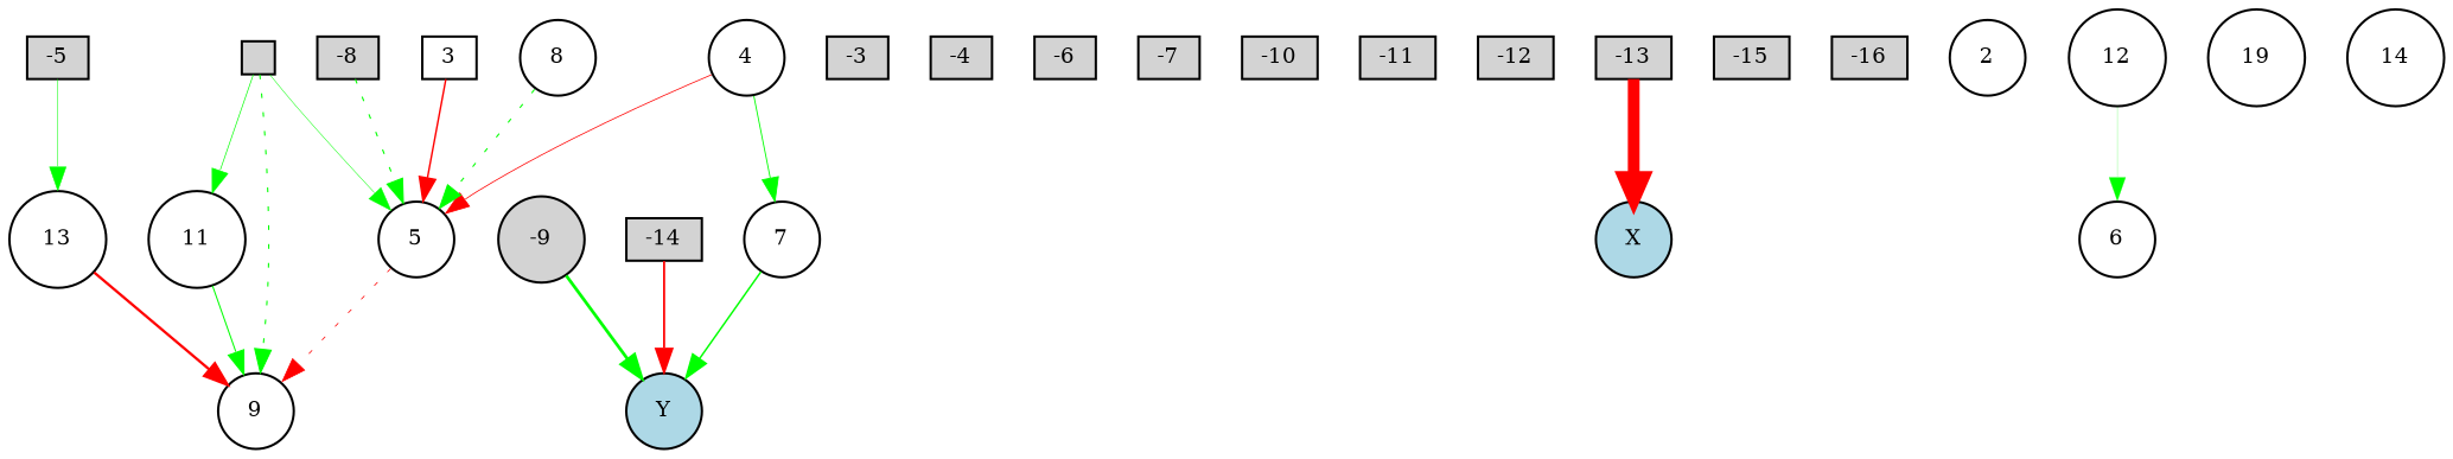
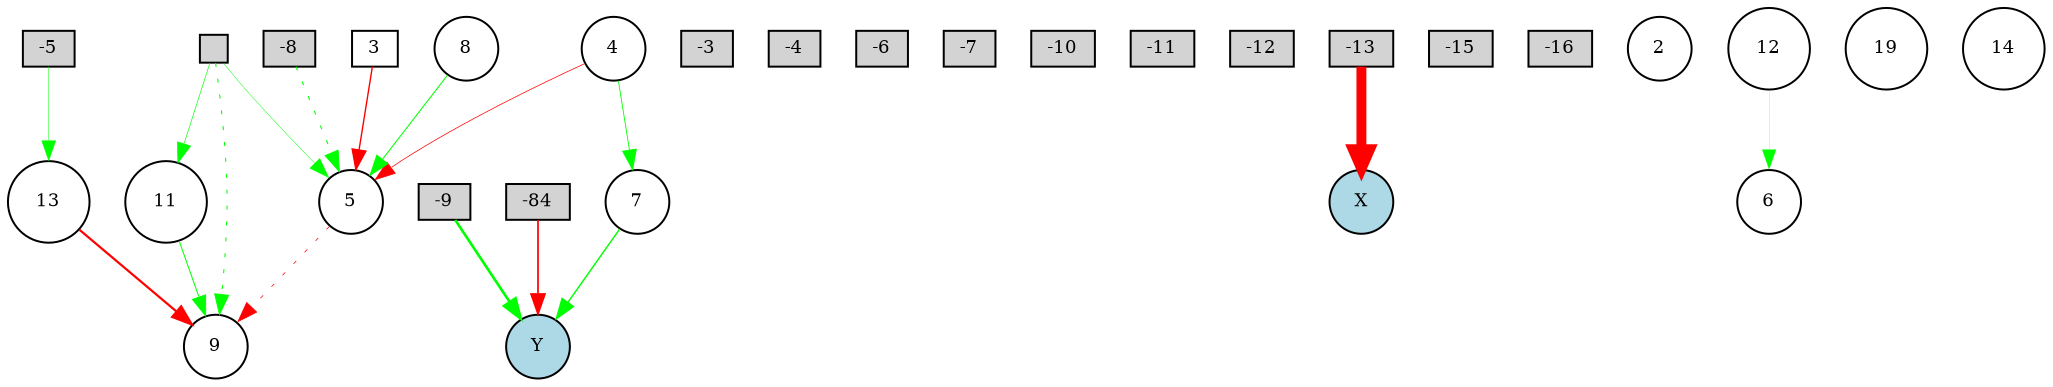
  digraph {
    node [fillcolor=lightgray fontsize=9 shape=box style=filled]
    edge [color=green style=solid]
    "" [height=0.2 width=0.2]
    5 [fillcolor=white height=0.2 shape=circle width=0.2]
    9 [fillcolor=white height=0.2 shape=circle width=0.2]
    11 [fillcolor=white height=0.2 shape=circle width=0.2]
    -3 [height=0.2 width=0.2]
    -4 [height=0.2 width=0.2]
    -5 [height=0.2 width=0.2]
    13 [fillcolor=white height=0.2 shape=circle width=0.2]
    Y [fillcolor=lightblue height=0.2 shape=circle width=0.2]
    -6 [height=0.2 width=0.2]
    -7 [height=0.2 width=0.2]
    -8 [height=0.2 width=0.2]
-   -9 [height=0.2 shape=circle width=0.2]
+   -9 [height=0.2 width=0.2]
    -10 [height=0.2 width=0.2]
    -11 [height=0.2 width=0.2]
    -12 [height=0.2 width=0.2]
    -13 [height=0.2 width=0.2]
    X [fillcolor=lightblue height=0.2 shape=circle width=0.2]
-   -14 [height=0.2 width=0.2]
+   -14 [height=0.2 width=0.2 label=-84]
    -15 [height=0.2 width=0.2]
    -16 [height=0.2 width=0.2]
    2 [fillcolor=white height=0.2 shape=circle width=0.2]
    3 [fillcolor=white height=0.2 width=0.2]
    4 [fillcolor=white height=0.2 shape=circle width=0.2]
    7 [fillcolor=white height=0.2 shape=circle width=0.2]
    6 [fillcolor=white height=0.2 shape=circle width=0.2]
    8 [fillcolor=white height=0.2 shape=circle width=0.2]
    n28 [fillcolor=white height=0.2 label=19 shape=circle width=0.2]
    12 [fillcolor=white height=0.2 shape=circle width=0.2]
    14 [fillcolor=white height=0.2 shape=circle width=0.2]
    "" -> 5 [penwidth=0.23356190335239022]
    "" -> 9 [penwidth=0.5314845977355571 style=dotted]
    "" -> 11 [penwidth=0.32750539612540536]
    5 -> 9 [color=red penwidth=0.3673139228656864 style=dotted]
    11 -> 9 [penwidth=0.504128030850705]
    -5 -> 13 [penwidth=0.25297882653273535]
    13 -> 9 [color=red penwidth=1.1118644048826372]
    -8 -> 5 [penwidth=0.5435067238720243 style=dotted]
    -9 -> Y [penwidth=1.3238493635738742]
    -13 -> X [color=red penwidth=4.981698720897705]
    -14 -> Y [color=red penwidth=0.866421422392412]
    3 -> 5 [color=red penwidth=0.6945264673309663]
    4 -> 5 [color=red penwidth=0.3647605881792685]
    4 -> 7 [penwidth=0.42718922071376486]
    7 -> Y [penwidth=0.716696141171507]
-   8 -> 5 [penwidth=0.5181614755073644 style=dotted]
+   8 -> 5 [penwidth=0.5181614755073644]
    12 -> 6 [penwidth=0.1018869297956751]
  }
